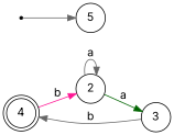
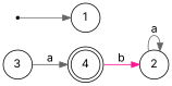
  digraph {
    fontname=Inter
    rankdir=LR
    node [fontname=Inter shape=circle]
    edge [color=gray40 fontname=Inter]
    4 [shape=doublecircle]
    2
    ENTRY [shape=point]
-   1 [label=5]
+   1
    3
    4 -> 2 [color=deeppink label=b]
    2 -> 2 [label=a]
-   2 -> 3 [color=darkgreen label=a]
    ENTRY -> 1
-   3 -> 4 [label=b]
+   3 -> 4 [label=a]
  }
